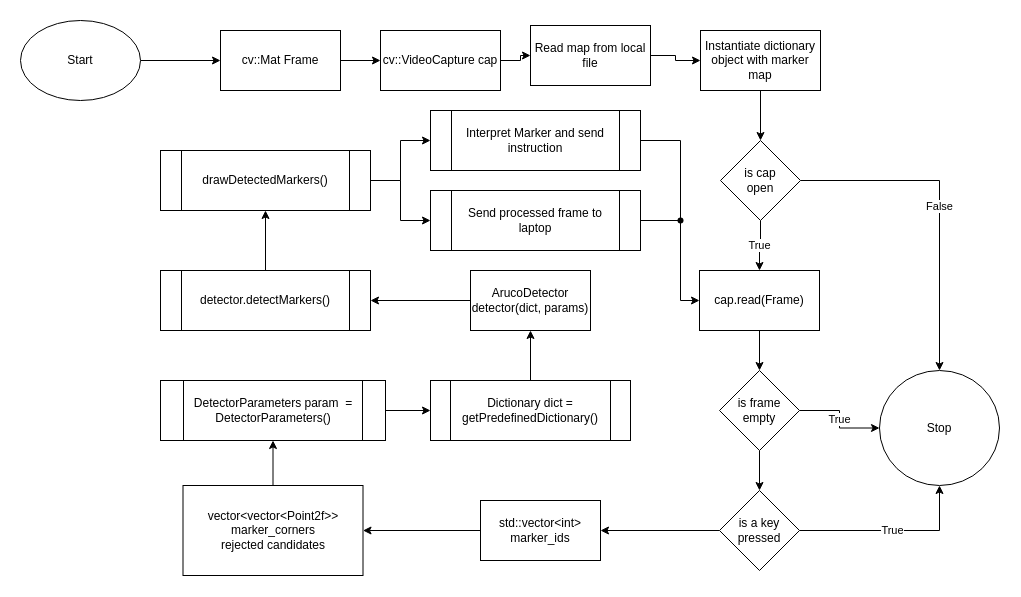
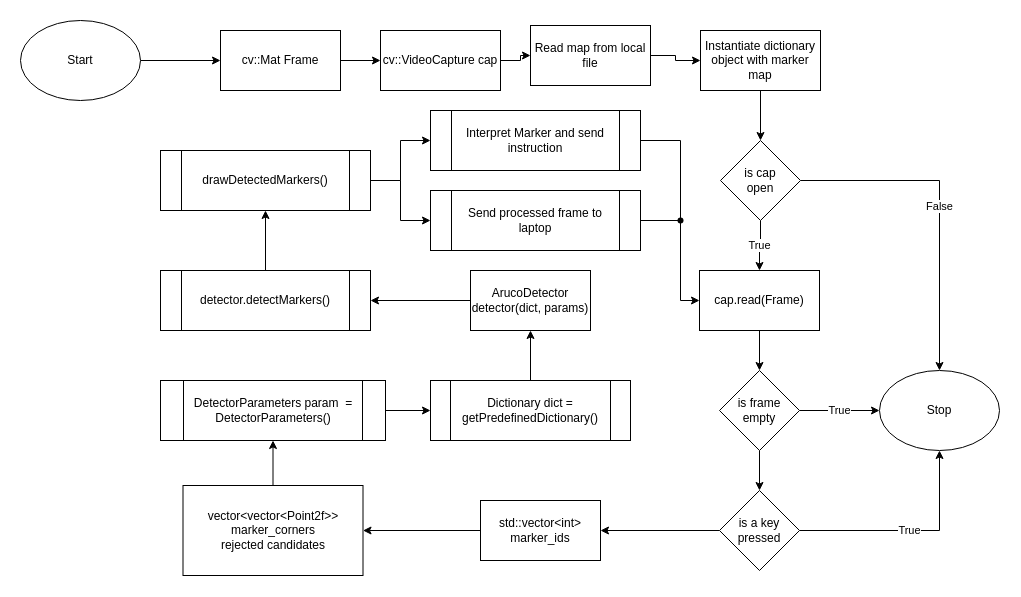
  <mxCell id="0" />
  <mxCell id="1" parent="0" />
  <mxCell id="2" value="" style="edgeStyle=orthogonalEdgeStyle;rounded=0;orthogonalLoop=1;jettySize=auto;html=1;" edge="1" parent="1" source="3" target="6"><mxGeometry relative="1" as="geometry" /></mxCell>
  <mxCell id="3" value="Start" style="ellipse;whiteSpace=wrap;html=1;" vertex="1" parent="1"><mxGeometry x="20" y="20" width="120" height="80" as="geometry" /></mxCell>
- <mxCell id="4" value="&lt;div&gt;Stop&lt;/div&gt;" style="ellipse;whiteSpace=wrap;html=1;" vertex="1" parent="1"><mxGeometry x="879" y="370" width="120" height="115" as="geometry" /></mxCell>
+ <mxCell id="4" value="&lt;div&gt;Stop&lt;/div&gt;" style="ellipse;whiteSpace=wrap;html=1;" vertex="1" parent="1"><mxGeometry x="879" y="370" width="120" height="80" as="geometry" /></mxCell>
  <mxCell id="5" value="" style="edgeStyle=orthogonalEdgeStyle;rounded=0;orthogonalLoop=1;jettySize=auto;html=1;" edge="1" parent="1" source="6" target="8"><mxGeometry relative="1" as="geometry" /></mxCell>
  <mxCell id="6" value="cv::Mat Frame" style="whiteSpace=wrap;html=1;" vertex="1" parent="1"><mxGeometry x="220" y="30" width="120" height="60" as="geometry" /></mxCell>
  <mxCell id="7" value="" style="edgeStyle=orthogonalEdgeStyle;rounded=0;orthogonalLoop=1;jettySize=auto;html=1;" edge="1" parent="1" source="8" target="30"><mxGeometry relative="1" as="geometry" /></mxCell>
  <mxCell id="8" value="cv::VideoCapture cap" style="whiteSpace=wrap;html=1;" vertex="1" parent="1"><mxGeometry x="380" y="30" width="120" height="60" as="geometry" /></mxCell>
  <mxCell id="9" value="False" style="edgeStyle=orthogonalEdgeStyle;rounded=0;orthogonalLoop=1;jettySize=auto;html=1;exitX=1;exitY=0.5;exitDx=0;exitDy=0;entryX=0.5;entryY=0;entryDx=0;entryDy=0;" edge="1" parent="1" source="11" target="4"><mxGeometry relative="1" as="geometry" /></mxCell>
  <mxCell id="10" value="True" style="edgeStyle=orthogonalEdgeStyle;rounded=0;orthogonalLoop=1;jettySize=auto;html=1;" edge="1" parent="1" source="11" target="13"><mxGeometry relative="1" as="geometry" /></mxCell>
  <mxCell id="11" value="&lt;div&gt;is cap&lt;/div&gt;&lt;div&gt;open&lt;br&gt;&lt;/div&gt;" style="rhombus;whiteSpace=wrap;html=1;" vertex="1" parent="1"><mxGeometry x="720" y="140" width="80" height="80" as="geometry" /></mxCell>
  <mxCell id="12" value="" style="edgeStyle=orthogonalEdgeStyle;rounded=0;orthogonalLoop=1;jettySize=auto;html=1;" edge="1" parent="1" source="13" target="16"><mxGeometry relative="1" as="geometry" /></mxCell>
  <mxCell id="13" value="cap.read(Frame)" style="whiteSpace=wrap;html=1;" vertex="1" parent="1"><mxGeometry x="699" y="270" width="120" height="60" as="geometry" /></mxCell>
  <mxCell id="14" value="True" style="edgeStyle=orthogonalEdgeStyle;rounded=0;orthogonalLoop=1;jettySize=auto;html=1;exitX=1;exitY=0.5;exitDx=0;exitDy=0;entryX=0;entryY=0.5;entryDx=0;entryDy=0;" edge="1" parent="1" source="16" target="4"><mxGeometry relative="1" as="geometry" /></mxCell>
  <mxCell id="15" value="" style="edgeStyle=orthogonalEdgeStyle;rounded=0;orthogonalLoop=1;jettySize=auto;html=1;" edge="1" parent="1" source="16" target="19"><mxGeometry relative="1" as="geometry" /></mxCell>
  <mxCell id="16" value="&lt;div&gt;is frame&lt;/div&gt;&lt;div&gt;empty&lt;br&gt;&lt;/div&gt;" style="rhombus;whiteSpace=wrap;html=1;" vertex="1" parent="1"><mxGeometry x="719" y="370" width="80" height="80" as="geometry" /></mxCell>
  <mxCell id="17" value="True" style="edgeStyle=orthogonalEdgeStyle;rounded=0;orthogonalLoop=1;jettySize=auto;html=1;exitX=1;exitY=0.5;exitDx=0;exitDy=0;" edge="1" parent="1" source="19" target="4"><mxGeometry relative="1" as="geometry" /></mxCell>
  <mxCell id="18" value="" style="edgeStyle=orthogonalEdgeStyle;rounded=0;orthogonalLoop=1;jettySize=auto;html=1;" edge="1" parent="1" source="19" target="21"><mxGeometry relative="1" as="geometry" /></mxCell>
  <mxCell id="19" value="is a key pressed" style="rhombus;whiteSpace=wrap;html=1;" vertex="1" parent="1"><mxGeometry x="719" y="490" width="80" height="80" as="geometry" /></mxCell>
  <mxCell id="20" value="" style="edgeStyle=orthogonalEdgeStyle;rounded=0;orthogonalLoop=1;jettySize=auto;html=1;" edge="1" parent="1" source="21" target="23"><mxGeometry relative="1" as="geometry" /></mxCell>
  <mxCell id="21" value="std::vector&amp;lt;int&amp;gt; marker_ids" style="whiteSpace=wrap;html=1;" vertex="1" parent="1"><mxGeometry x="480" y="500" width="120" height="60" as="geometry" /></mxCell>
  <mxCell id="22" value="" style="edgeStyle=orthogonalEdgeStyle;rounded=0;orthogonalLoop=1;jettySize=auto;html=1;" edge="1" parent="1" source="23" target="37"><mxGeometry relative="1" as="geometry" /></mxCell>
  <mxCell id="23" value="&lt;div&gt;vector&amp;lt;vector&amp;lt;Point2f&amp;gt;&amp;gt;&lt;/div&gt;&lt;div&gt;marker_corners&lt;/div&gt;&lt;div&gt;rejected candidates&lt;br&gt;&lt;/div&gt;" style="html=1;whiteSpace=wrap;horizontal=1;verticalAlign=middle;" vertex="1" parent="1"><mxGeometry x="182.5" y="485" width="180" height="90" as="geometry" /></mxCell>
  <mxCell id="24" value="" style="edgeStyle=orthogonalEdgeStyle;rounded=0;orthogonalLoop=1;jettySize=auto;html=1;" edge="1" parent="1" source="25" target="28"><mxGeometry relative="1" as="geometry" /></mxCell>
  <mxCell id="25" value="detector.detectMarkers()" style="shape=process;whiteSpace=wrap;html=1;backgroundOutline=1;" vertex="1" parent="1"><mxGeometry x="160" y="270" width="210" height="60" as="geometry" /></mxCell>
  <mxCell id="26" value="" style="edgeStyle=orthogonalEdgeStyle;rounded=0;orthogonalLoop=1;jettySize=auto;html=1;" edge="1" parent="1" source="28" target="33"><mxGeometry relative="1" as="geometry" /></mxCell>
  <mxCell id="27" style="edgeStyle=orthogonalEdgeStyle;rounded=0;orthogonalLoop=1;jettySize=auto;html=1;exitX=1;exitY=0.5;exitDx=0;exitDy=0;" edge="1" parent="1" source="28" target="40"><mxGeometry relative="1" as="geometry" /></mxCell>
  <mxCell id="28" value="drawDetectedMarkers()" style="shape=process;whiteSpace=wrap;html=1;backgroundOutline=1;" vertex="1" parent="1"><mxGeometry x="160" y="150" width="210" height="60" as="geometry" /></mxCell>
  <mxCell id="29" value="" style="edgeStyle=orthogonalEdgeStyle;rounded=0;orthogonalLoop=1;jettySize=auto;html=1;" edge="1" parent="1" source="30" target="32"><mxGeometry relative="1" as="geometry" /></mxCell>
  <mxCell id="30" value="Read map from local file" style="whiteSpace=wrap;html=1;" vertex="1" parent="1"><mxGeometry x="530" y="25" width="120" height="60" as="geometry" /></mxCell>
  <mxCell id="31" style="edgeStyle=orthogonalEdgeStyle;rounded=0;orthogonalLoop=1;jettySize=auto;html=1;exitX=0.5;exitY=1;exitDx=0;exitDy=0;entryX=0.5;entryY=0;entryDx=0;entryDy=0;" edge="1" parent="1" source="32" target="11"><mxGeometry relative="1" as="geometry" /></mxCell>
  <mxCell id="32" value="Instantiate dictionary object with marker map" style="whiteSpace=wrap;html=1;" vertex="1" parent="1"><mxGeometry x="700" y="30" width="120" height="60" as="geometry" /></mxCell>
  <mxCell id="33" value="Send processed frame to laptop" style="shape=process;whiteSpace=wrap;html=1;backgroundOutline=1;" vertex="1" parent="1"><mxGeometry x="430" y="190" width="210" height="60" as="geometry" /></mxCell>
  <mxCell id="34" value="" style="edgeStyle=orthogonalEdgeStyle;rounded=0;orthogonalLoop=1;jettySize=auto;html=1;" edge="1" parent="1" source="35" target="39"><mxGeometry relative="1" as="geometry" /></mxCell>
  <mxCell id="35" value="Dictionary dict = getPredefinedDictionary()" style="shape=process;whiteSpace=wrap;html=1;backgroundOutline=1;" vertex="1" parent="1"><mxGeometry x="430" y="380" width="200" height="60" as="geometry" /></mxCell>
  <mxCell id="36" value="" style="edgeStyle=orthogonalEdgeStyle;rounded=0;orthogonalLoop=1;jettySize=auto;html=1;" edge="1" parent="1" source="37" target="35"><mxGeometry relative="1" as="geometry" /></mxCell>
  <mxCell id="37" value="DetectorParameters param&amp;nbsp; = DetectorParameters() " style="shape=process;whiteSpace=wrap;html=1;backgroundOutline=1;" vertex="1" parent="1"><mxGeometry x="160" y="380" width="225" height="60" as="geometry" /></mxCell>
  <mxCell id="38" value="" style="edgeStyle=orthogonalEdgeStyle;rounded=0;orthogonalLoop=1;jettySize=auto;html=1;" edge="1" parent="1" source="39" target="25"><mxGeometry relative="1" as="geometry" /></mxCell>
  <mxCell id="39" value="ArucoDetector detector(dict, params)" style="whiteSpace=wrap;html=1;" vertex="1" parent="1"><mxGeometry x="470" y="270" width="120" height="60" as="geometry" /></mxCell>
  <mxCell id="40" value="Interpret Marker and send instruction" style="shape=process;whiteSpace=wrap;html=1;backgroundOutline=1;fontStyle=0" vertex="1" parent="1"><mxGeometry x="430" y="110" width="210" height="60" as="geometry" /></mxCell>
  <mxCell id="41" value="" style="edgeStyle=orthogonalEdgeStyle;rounded=0;orthogonalLoop=1;jettySize=auto;html=1;" edge="1" parent="1" source="42" target="13"><mxGeometry relative="1" as="geometry"><Array as="points"><mxPoint x="680" y="300" /></Array></mxGeometry></mxCell>
  <mxCell id="42" value="" style="shape=waypoint;sketch=0;fillStyle=solid;size=6;pointerEvents=1;points=[];fillColor=none;resizable=0;rotatable=0;perimeter=centerPerimeter;snapToPoint=1;" vertex="1" parent="1"><mxGeometry x="670" y="210" width="20" height="20" as="geometry" /></mxCell>
  <mxCell id="43" style="edgeStyle=orthogonalEdgeStyle;rounded=0;orthogonalLoop=1;jettySize=auto;html=1;exitX=1;exitY=0.5;exitDx=0;exitDy=0;entryX=0.6;entryY=0.75;entryDx=0;entryDy=0;entryPerimeter=0;endArrow=none;endFill=0;" edge="1" parent="1" source="40" target="42"><mxGeometry relative="1" as="geometry" /></mxCell>
  <mxCell id="44" style="edgeStyle=orthogonalEdgeStyle;rounded=0;orthogonalLoop=1;jettySize=auto;html=1;exitX=1;exitY=0.5;exitDx=0;exitDy=0;entryX=-0.1;entryY=0.4;entryDx=0;entryDy=0;entryPerimeter=0;endArrow=none;endFill=0;" edge="1" parent="1" source="33" target="42"><mxGeometry relative="1" as="geometry" /></mxCell>
